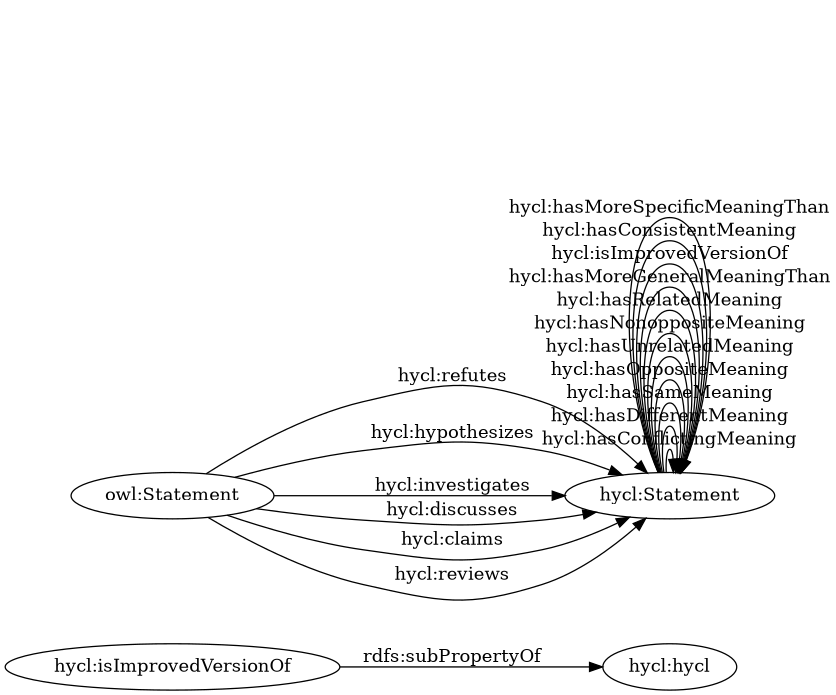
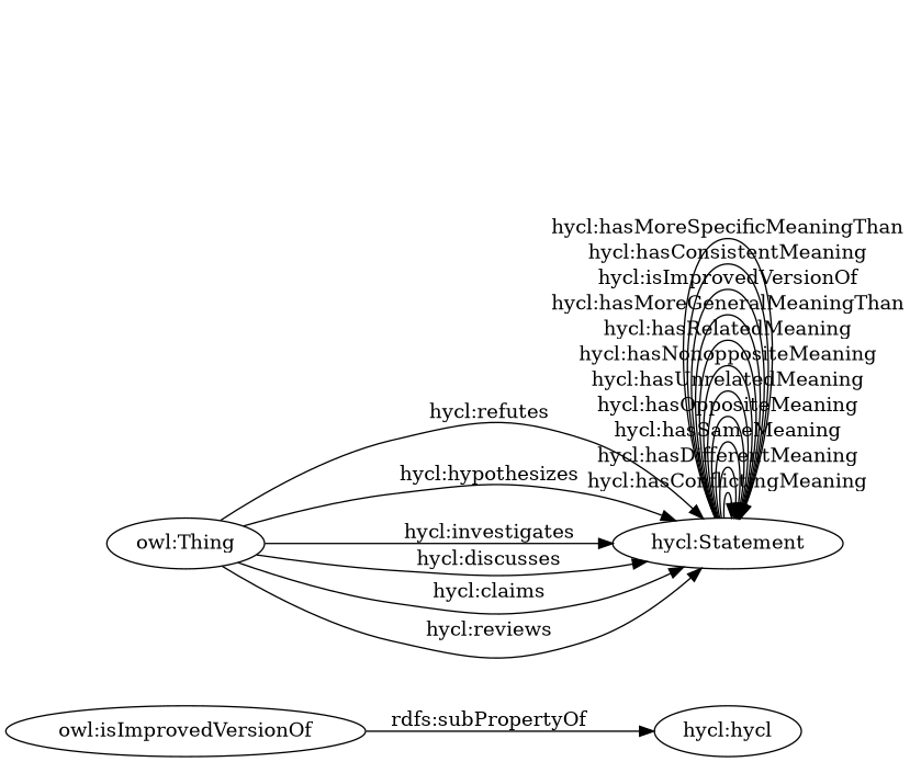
  digraph {
    rankdir=LR
    n1 [label="hycl:hycl"]
-   "hycl:isImprovedVersionOf"
+   "hycl:isImprovedVersionOf" [label="owl:isImprovedVersionOf"]
    "hycl:Statement"
-   "owl:Thing" [label="owl:Statement"]
+   "owl:Thing"
    "hycl:isImprovedVersionOf" -> n1 [label="rdfs:subPropertyOf"]
    "hycl:Statement" -> "hycl:Statement" [label="hycl:hasConflictingMeaning"]
    "hycl:Statement" -> "hycl:Statement" [label="hycl:hasDifferentMeaning"]
    "hycl:Statement" -> "hycl:Statement" [label="hycl:hasSameMeaning"]
    "hycl:Statement" -> "hycl:Statement" [label="hycl:hasOppositeMeaning"]
    "hycl:Statement" -> "hycl:Statement" [label="hycl:hasUnrelatedMeaning"]
    "hycl:Statement" -> "hycl:Statement" [label="hycl:hasNonoppositeMeaning"]
    "hycl:Statement" -> "hycl:Statement" [label="hycl:hasRelatedMeaning"]
    "hycl:Statement" -> "hycl:Statement" [label="hycl:hasMoreGeneralMeaningThan"]
    "hycl:Statement" -> "hycl:Statement" [label="hycl:isImprovedVersionOf"]
    "hycl:Statement" -> "hycl:Statement" [label="hycl:hasConsistentMeaning"]
    "hycl:Statement" -> "hycl:Statement" [label="hycl:hasMoreSpecificMeaningThan"]
    "owl:Thing" -> "hycl:Statement" [label="hycl:refutes"]
    "owl:Thing" -> "hycl:Statement" [label="hycl:hypothesizes"]
    "owl:Thing" -> "hycl:Statement" [label="hycl:investigates"]
    "owl:Thing" -> "hycl:Statement" [label="hycl:discusses"]
    "owl:Thing" -> "hycl:Statement" [label="hycl:claims"]
    "owl:Thing" -> "hycl:Statement" [label="hycl:reviews"]
  }
